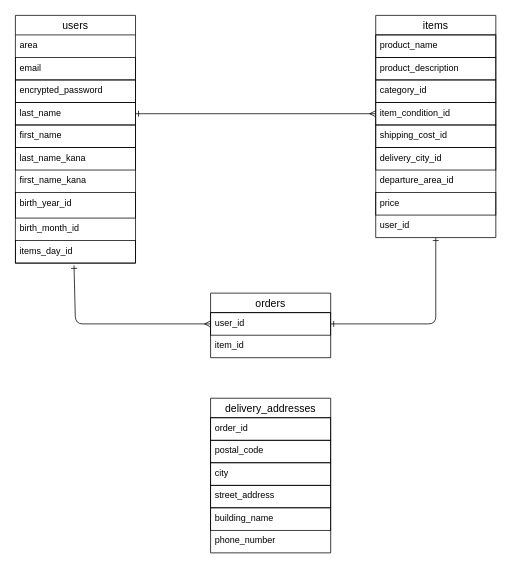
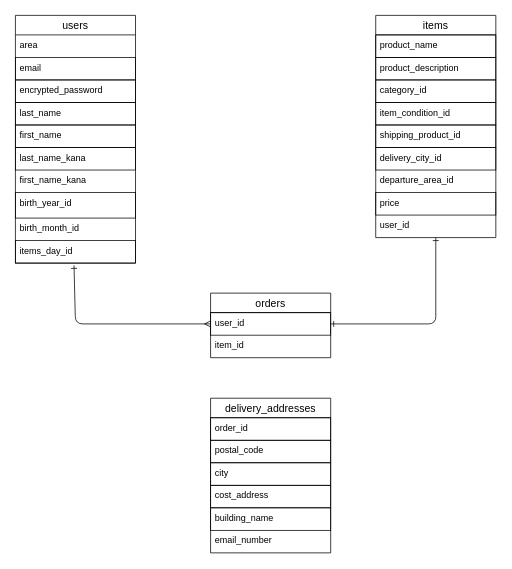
  <mxCell id="0" />
  <mxCell id="1" parent="0" />
  <mxCell id="2" value="users" style="swimlane;fontStyle=0;childLayout=stackLayout;horizontal=1;startSize=26;horizontalStack=0;resizeParent=1;resizeParentMax=0;resizeLast=0;collapsible=1;marginBottom=0;align=center;fontSize=14;" vertex="1" parent="1"><mxGeometry x="20" y="20" width="160" height="330" as="geometry" /></mxCell>
  <mxCell id="3" value="area" style="text;strokeColor=none;fillColor=none;spacingLeft=4;spacingRight=4;overflow=hidden;rotatable=0;points=[[0,0.5],[1,0.5]];portConstraint=eastwest;fontSize=12;" vertex="1" parent="2"><mxGeometry y="26" width="160" height="30" as="geometry" /></mxCell>
  <mxCell id="4" value="email " style="text;strokeColor=default;fillColor=none;spacingLeft=4;spacingRight=4;overflow=hidden;rotatable=0;points=[[0,0.5],[1,0.5]];portConstraint=eastwest;fontSize=12;" vertex="1" parent="2"><mxGeometry y="56" width="160" height="30" as="geometry" /></mxCell>
  <mxCell id="5" value="encrypted_password" style="text;strokeColor=default;fillColor=none;spacingLeft=4;spacingRight=4;overflow=hidden;rotatable=0;points=[[0,0.5],[1,0.5]];portConstraint=eastwest;fontSize=12;labelBorderColor=none;" vertex="1" parent="2"><mxGeometry y="86" width="160" height="30" as="geometry" /></mxCell>
  <mxCell id="6" value="last_name" style="text;strokeColor=default;fillColor=none;spacingLeft=4;spacingRight=4;overflow=hidden;rotatable=0;points=[[0,0.5],[1,0.5]];portConstraint=eastwest;fontSize=12;" vertex="1" parent="2"><mxGeometry y="116" width="160" height="30" as="geometry" /></mxCell>
  <mxCell id="7" value="first_name" style="text;strokeColor=default;fillColor=none;spacingLeft=4;spacingRight=4;overflow=hidden;rotatable=0;points=[[0,0.5],[1,0.5]];portConstraint=eastwest;fontSize=12;" vertex="1" parent="2"><mxGeometry y="146" width="160" height="30" as="geometry" /></mxCell>
  <mxCell id="8" value="last_name_kana" style="text;strokeColor=default;fillColor=none;spacingLeft=4;spacingRight=4;overflow=hidden;rotatable=0;points=[[0,0.5],[1,0.5]];portConstraint=eastwest;fontSize=12;" vertex="1" parent="2"><mxGeometry y="176" width="160" height="30" as="geometry" /></mxCell>
  <mxCell id="9" value="first_name_kana" style="text;strokeColor=none;fillColor=none;spacingLeft=4;spacingRight=4;overflow=hidden;rotatable=0;points=[[0,0.5],[1,0.5]];portConstraint=eastwest;fontSize=12;" vertex="1" parent="2"><mxGeometry y="206" width="160" height="30" as="geometry" /></mxCell>
  <mxCell id="10" value="birth_year_id" style="text;strokeColor=default;fillColor=none;spacingLeft=4;spacingRight=4;overflow=hidden;rotatable=0;points=[[0,0.5],[1,0.5]];portConstraint=eastwest;fontSize=12;glass=1;labelBorderColor=none;" vertex="1" parent="2"><mxGeometry y="236" width="160" height="34" as="geometry" /></mxCell>
  <mxCell id="11" value="birth_month_id" style="text;strokeColor=none;fillColor=none;spacingLeft=4;spacingRight=4;overflow=hidden;rotatable=0;points=[[0,0.5],[1,0.5]];portConstraint=eastwest;fontSize=12;glass=1;labelBorderColor=none;" vertex="1" parent="2"><mxGeometry y="270" width="160" height="30" as="geometry" /></mxCell>
  <mxCell id="12" value="items_day_id" style="text;strokeColor=default;fillColor=none;spacingLeft=4;spacingRight=4;overflow=hidden;rotatable=0;points=[[0,0.5],[1,0.5]];portConstraint=eastwest;fontSize=12;glass=1;labelBorderColor=none;" vertex="1" parent="2"><mxGeometry y="300" width="160" height="30" as="geometry" /></mxCell>
  <mxCell id="13" style="edgeStyle=none;html=1;startArrow=ERone;startFill=0;endArrow=ERone;endFill=0;entryX=1;entryY=0.5;entryDx=0;entryDy=0;" edge="1" parent="1" source="14" target="34"><mxGeometry relative="1" as="geometry"><mxPoint x="590" y="420" as="targetPoint" /><Array as="points"><mxPoint x="580" y="431" /></Array></mxGeometry></mxCell>
  <mxCell id="14" value="items" style="swimlane;fontStyle=0;childLayout=stackLayout;horizontal=1;startSize=26;horizontalStack=0;resizeParent=1;resizeParentMax=0;resizeLast=0;collapsible=1;marginBottom=0;align=center;fontSize=14;" vertex="1" parent="1"><mxGeometry x="500" y="20" width="160" height="296" as="geometry" /></mxCell>
  <mxCell id="15" value="product_name" style="text;strokeColor=default;fillColor=none;spacingLeft=4;spacingRight=4;overflow=hidden;rotatable=0;points=[[0,0.5],[1,0.5]];portConstraint=eastwest;fontSize=12;" vertex="1" parent="14"><mxGeometry y="26" width="160" height="30" as="geometry" /></mxCell>
  <mxCell id="16" value="product_description" style="text;strokeColor=default;fillColor=none;spacingLeft=4;spacingRight=4;overflow=hidden;rotatable=0;points=[[0,0.5],[1,0.5]];portConstraint=eastwest;fontSize=12;" vertex="1" parent="14"><mxGeometry y="56" width="160" height="30" as="geometry" /></mxCell>
  <mxCell id="17" value="category_id" style="text;strokeColor=default;fillColor=none;spacingLeft=4;spacingRight=4;overflow=hidden;rotatable=0;points=[[0,0.5],[1,0.5]];portConstraint=eastwest;fontSize=12;glass=1;labelBorderColor=none;" vertex="1" parent="14"><mxGeometry y="86" width="160" height="30" as="geometry" /></mxCell>
  <mxCell id="18" value="item_condition_id" style="text;strokeColor=default;fillColor=none;spacingLeft=4;spacingRight=4;overflow=hidden;rotatable=0;points=[[0,0.5],[1,0.5]];portConstraint=eastwest;fontSize=12;glass=1;labelBorderColor=none;" vertex="1" parent="14"><mxGeometry y="116" width="160" height="30" as="geometry" /></mxCell>
- <mxCell id="19" value="shipping_cost_id" style="text;strokeColor=default;fillColor=none;spacingLeft=4;spacingRight=4;overflow=hidden;rotatable=0;points=[[0,0.5],[1,0.5]];portConstraint=eastwest;fontSize=12;glass=1;labelBorderColor=none;" vertex="1" parent="14"><mxGeometry y="146" width="160" height="30" as="geometry" /></mxCell>
+ <mxCell id="19" value="shipping_product_id" style="text;strokeColor=default;fillColor=none;spacingLeft=4;spacingRight=4;overflow=hidden;rotatable=0;points=[[0,0.5],[1,0.5]];portConstraint=eastwest;fontSize=12;glass=1;labelBorderColor=none;" vertex="1" parent="14"><mxGeometry y="146" width="160" height="30" as="geometry" /></mxCell>
  <mxCell id="20" value=" delivery_city_id" style="text;strokeColor=default;fillColor=none;spacingLeft=4;spacingRight=4;overflow=hidden;rotatable=0;points=[[0,0.5],[1,0.5]];portConstraint=eastwest;fontSize=12;glass=1;labelBorderColor=none;" vertex="1" parent="14"><mxGeometry y="176" width="160" height="30" as="geometry" /></mxCell>
  <mxCell id="21" value="departure_area_id" style="text;strokeColor=none;fillColor=none;spacingLeft=4;spacingRight=4;overflow=hidden;rotatable=0;points=[[0,0.5],[1,0.5]];portConstraint=eastwest;fontSize=12;glass=1;labelBorderColor=none;" vertex="1" parent="14"><mxGeometry y="206" width="160" height="30" as="geometry" /></mxCell>
  <mxCell id="22" value="price" style="text;strokeColor=default;fillColor=none;spacingLeft=4;spacingRight=4;overflow=hidden;rotatable=0;points=[[0,0.5],[1,0.5]];portConstraint=eastwest;fontSize=12;" vertex="1" parent="14"><mxGeometry y="236" width="160" height="30" as="geometry" /></mxCell>
  <mxCell id="23" value="user_id " style="text;strokeColor=none;fillColor=none;spacingLeft=4;spacingRight=4;overflow=hidden;rotatable=0;points=[[0,0.5],[1,0.5]];portConstraint=eastwest;fontSize=12;" vertex="1" parent="14"><mxGeometry y="266" width="160" height="30" as="geometry" /></mxCell>
  <mxCell id="24" value="delivery_addresses" style="swimlane;fontStyle=0;childLayout=stackLayout;horizontal=1;startSize=26;horizontalStack=0;resizeParent=1;resizeParentMax=0;resizeLast=0;collapsible=1;marginBottom=0;align=center;fontSize=14;" vertex="1" parent="1"><mxGeometry x="280" y="530" width="160" height="206" as="geometry" /></mxCell>
  <mxCell id="25" value="order_id" style="text;strokeColor=default;fillColor=none;spacingLeft=4;spacingRight=4;overflow=hidden;rotatable=0;points=[[0,0.5],[1,0.5]];portConstraint=eastwest;fontSize=12;" vertex="1" parent="24"><mxGeometry y="26" width="160" height="30" as="geometry" /></mxCell>
  <mxCell id="26" value="postal_code" style="text;strokeColor=default;fillColor=none;spacingLeft=4;spacingRight=4;overflow=hidden;rotatable=0;points=[[0,0.5],[1,0.5]];portConstraint=eastwest;fontSize=12;" vertex="1" parent="24"><mxGeometry y="56" width="160" height="30" as="geometry" /></mxCell>
  <mxCell id="27" value="city" style="text;strokeColor=default;fillColor=none;spacingLeft=4;spacingRight=4;overflow=hidden;rotatable=0;points=[[0,0.5],[1,0.5]];portConstraint=eastwest;fontSize=12;" vertex="1" parent="24"><mxGeometry y="86" width="160" height="30" as="geometry" /></mxCell>
- <mxCell id="28" value="street_address" style="text;strokeColor=default;fillColor=none;spacingLeft=4;spacingRight=4;overflow=hidden;rotatable=0;points=[[0,0.5],[1,0.5]];portConstraint=eastwest;fontSize=12;" vertex="1" parent="24"><mxGeometry y="116" width="160" height="30" as="geometry" /></mxCell>
+ <mxCell id="28" value="cost_address" style="text;strokeColor=default;fillColor=none;spacingLeft=4;spacingRight=4;overflow=hidden;rotatable=0;points=[[0,0.5],[1,0.5]];portConstraint=eastwest;fontSize=12;" vertex="1" parent="24"><mxGeometry y="116" width="160" height="30" as="geometry" /></mxCell>
  <mxCell id="29" value="building_name" style="text;strokeColor=default;fillColor=none;spacingLeft=4;spacingRight=4;overflow=hidden;rotatable=0;points=[[0,0.5],[1,0.5]];portConstraint=eastwest;fontSize=12;glass=1;" vertex="1" parent="24"><mxGeometry y="146" width="160" height="30" as="geometry" /></mxCell>
- <mxCell id="30" value="phone_number" style="text;strokeColor=none;fillColor=none;spacingLeft=4;spacingRight=4;overflow=hidden;rotatable=0;points=[[0,0.5],[1,0.5]];portConstraint=eastwest;fontSize=12;" vertex="1" parent="24"><mxGeometry y="176" width="160" height="30" as="geometry" /></mxCell>
- <mxCell id="31" style="edgeStyle=none;html=1;endArrow=ERmany;endFill=0;startArrow=ERone;startFill=0;exitX=1;exitY=0.5;exitDx=0;exitDy=0;entryX=0;entryY=0.5;entryDx=0;entryDy=0;" edge="1" parent="1" source="6" target="18"><mxGeometry relative="1" as="geometry"><mxPoint x="190" y="150" as="sourcePoint" /><mxPoint x="500" y="150" as="targetPoint" /></mxGeometry></mxCell>
+ <mxCell id="30" value="email_number" style="text;strokeColor=none;fillColor=none;spacingLeft=4;spacingRight=4;overflow=hidden;rotatable=0;points=[[0,0.5],[1,0.5]];portConstraint=eastwest;fontSize=12;" vertex="1" parent="24"><mxGeometry y="176" width="160" height="30" as="geometry" /></mxCell>
  <mxCell id="32" style="edgeStyle=none;html=1;startArrow=ERmany;startFill=0;endArrow=ERone;endFill=0;entryX=0.488;entryY=1.1;entryDx=0;entryDy=0;entryPerimeter=0;exitX=0;exitY=0.5;exitDx=0;exitDy=0;" edge="1" parent="1" source="34" target="12"><mxGeometry relative="1" as="geometry"><mxPoint x="100" y="360" as="targetPoint" /><mxPoint x="270" y="431" as="sourcePoint" /><Array as="points"><mxPoint x="100" y="431" /></Array></mxGeometry></mxCell>
  <mxCell id="33" value="orders" style="swimlane;fontStyle=0;childLayout=stackLayout;horizontal=1;startSize=26;horizontalStack=0;resizeParent=1;resizeParentMax=0;resizeLast=0;collapsible=1;marginBottom=0;align=center;fontSize=14;" vertex="1" parent="1"><mxGeometry x="280" y="390" width="160" height="86" as="geometry" /></mxCell>
  <mxCell id="34" value="user_id" style="text;strokeColor=default;fillColor=none;spacingLeft=4;spacingRight=4;overflow=hidden;rotatable=0;points=[[0,0.5],[1,0.5]];portConstraint=eastwest;fontSize=12;" vertex="1" parent="33"><mxGeometry y="26" width="160" height="30" as="geometry" /></mxCell>
  <mxCell id="35" value="item_id" style="text;strokeColor=none;fillColor=none;spacingLeft=4;spacingRight=4;overflow=hidden;rotatable=0;points=[[0,0.5],[1,0.5]];portConstraint=eastwest;fontSize=12;glass=1;labelBorderColor=none;" vertex="1" parent="33"><mxGeometry y="56" width="160" height="30" as="geometry" /></mxCell>
